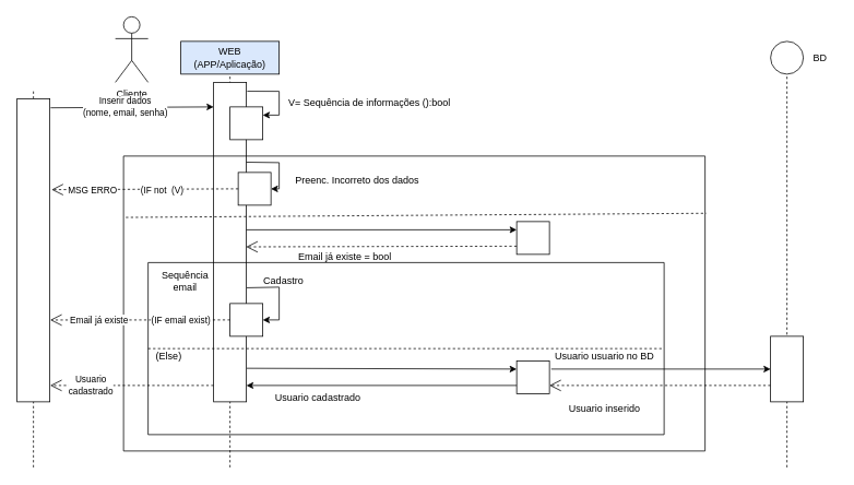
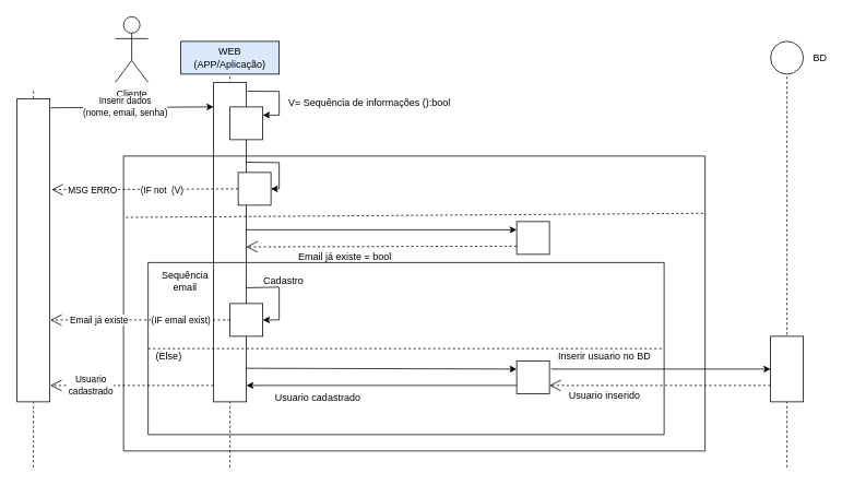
  <mxCell id="0" />
  <mxCell id="1" parent="0" />
  <mxCell id="2" value="" style="endArrow=none;dashed=1;html=1;rounded=0;" edge="1" parent="1"><mxGeometry width="50" height="50" relative="1" as="geometry"><mxPoint x="960" y="570" as="sourcePoint" /><mxPoint x="960" y="90" as="targetPoint" /></mxGeometry></mxCell>
  <mxCell id="3" value="" style="endArrow=none;dashed=1;html=1;rounded=0;" parent="1" edge="1"><mxGeometry width="50" height="50" relative="1" as="geometry"><mxPoint x="40" y="570" as="sourcePoint" /><mxPoint x="40" y="110" as="targetPoint" /></mxGeometry></mxCell>
  <mxCell id="4" value="" style="endArrow=none;dashed=1;html=1;rounded=0;entryX=0.5;entryY=1;entryDx=0;entryDy=0;" parent="1" target="32" edge="1"><mxGeometry width="50" height="50" relative="1" as="geometry"><mxPoint x="280" y="570" as="sourcePoint" /><mxPoint x="360" y="470" as="targetPoint" /></mxGeometry></mxCell>
  <mxCell id="5" value="Cliente" style="shape=umlActor;verticalLabelPosition=bottom;verticalAlign=top;html=1;" parent="1" vertex="1"><mxGeometry x="140" y="20" width="40" height="80" as="geometry" /></mxCell>
  <mxCell id="6" value="" style="rounded=0;whiteSpace=wrap;html=1;direction=south;" parent="1" vertex="1"><mxGeometry x="20" y="120" width="40" height="370" as="geometry" /></mxCell>
  <mxCell id="7" value="" style="endArrow=classic;html=1;rounded=0;exitX=0.03;exitY=-0.025;exitDx=0;exitDy=0;exitPerimeter=0;" parent="1" source="6" edge="1"><mxGeometry width="50" height="50" relative="1" as="geometry"><mxPoint x="360" y="360" as="sourcePoint" /><mxPoint x="260" y="130" as="targetPoint" /></mxGeometry></mxCell>
  <mxCell id="8" value="Inserir dados &lt;br&gt;(nome, email, senha)" style="edgeLabel;html=1;align=center;verticalAlign=middle;resizable=0;points=[];" parent="7" vertex="1" connectable="0"><mxGeometry x="-0.804" y="-1" relative="1" as="geometry"><mxPoint x="70" y="-2" as="offset" /></mxGeometry></mxCell>
  <mxCell id="9" value="" style="rounded=0;whiteSpace=wrap;html=1;direction=south;" parent="1" vertex="1"><mxGeometry x="260" y="100" width="40" height="390" as="geometry" /></mxCell>
  <mxCell id="10" value="" style="rounded=0;whiteSpace=wrap;html=1;" parent="1" vertex="1"><mxGeometry x="280" y="130" width="40" height="40" as="geometry" /></mxCell>
  <mxCell id="11" value="" style="rounded=0;whiteSpace=wrap;html=1;" parent="1" vertex="1"><mxGeometry x="280" y="370" width="40" height="40" as="geometry" /></mxCell>
  <mxCell id="12" value="" style="endArrow=classic;html=1;rounded=0;entryX=1;entryY=0.5;entryDx=0;entryDy=0;exitX=0.25;exitY=0;exitDx=0;exitDy=0;" parent="1" source="9" target="24" edge="1"><mxGeometry width="50" height="50" relative="1" as="geometry"><mxPoint x="300" y="210" as="sourcePoint" /><mxPoint x="410" y="310" as="targetPoint" /><Array as="points"><mxPoint x="340" y="198" /><mxPoint x="340" y="230" /></Array></mxGeometry></mxCell>
  <mxCell id="13" value="" style="endArrow=classic;html=1;rounded=0;exitX=0.028;exitY=-0.025;exitDx=0;exitDy=0;exitPerimeter=0;entryX=1;entryY=0.25;entryDx=0;entryDy=0;" parent="1" source="9" target="10" edge="1"><mxGeometry width="50" height="50" relative="1" as="geometry"><mxPoint x="360" y="360" as="sourcePoint" /><mxPoint x="430" y="250" as="targetPoint" /><Array as="points"><mxPoint x="340" y="111" /><mxPoint x="340" y="140" /></Array></mxGeometry></mxCell>
  <mxCell id="14" value="" style="swimlane;startSize=0;" parent="1" vertex="1"><mxGeometry x="150" y="190" width="710" height="360" as="geometry" /></mxCell>
- <mxCell id="15" value="Preenc. Incorreto dos dados" style="text;html=1;align=center;verticalAlign=middle;resizable=0;points=[];autosize=1;strokeColor=none;fillColor=none;" parent="14" vertex="1"><mxGeometry x="200" y="15" width="170" height="30" as="geometry" /></mxCell>
  <mxCell id="16" value="" style="swimlane;startSize=0;" parent="14" vertex="1"><mxGeometry x="30" y="130" width="630" height="210" as="geometry" /></mxCell>
  <mxCell id="17" value="Sequência &lt;br&gt;email" style="text;html=1;align=center;verticalAlign=middle;resizable=0;points=[];autosize=1;strokeColor=none;fillColor=none;" parent="16" vertex="1"><mxGeometry x="5" y="3" width="80" height="40" as="geometry" /></mxCell>
  <mxCell id="18" value="Cadastro" style="text;html=1;align=center;verticalAlign=middle;resizable=0;points=[];autosize=1;strokeColor=none;fillColor=none;" parent="16" vertex="1"><mxGeometry x="130" y="8" width="70" height="30" as="geometry" /></mxCell>
  <mxCell id="19" value="(Else)" style="text;html=1;align=center;verticalAlign=middle;resizable=0;points=[];autosize=1;strokeColor=none;fillColor=none;" parent="16" vertex="1"><mxGeometry y="100" width="50" height="30" as="geometry" /></mxCell>
  <mxCell id="20" value="" style="whiteSpace=wrap;html=1;aspect=fixed;" parent="16" vertex="1"><mxGeometry x="450" y="120" width="40" height="40" as="geometry" /></mxCell>
  <mxCell id="21" value="Usuario cadastrado" style="text;html=1;strokeColor=none;fillColor=none;align=center;verticalAlign=middle;whiteSpace=wrap;rounded=0;" parent="16" vertex="1"><mxGeometry x="150" y="150" width="115" height="30" as="geometry" /></mxCell>
- <mxCell id="22" value="Usuario usuario no BD" style="text;html=1;align=center;verticalAlign=middle;resizable=0;points=[];autosize=1;strokeColor=none;fillColor=none;" vertex="1" parent="16"><mxGeometry x="487" y="100" width="140" height="30" as="geometry" /></mxCell>
- <mxCell id="23" value="Usuario inserido" style="text;html=1;align=center;verticalAlign=middle;resizable=0;points=[];autosize=1;strokeColor=none;fillColor=none;" vertex="1" parent="16"><mxGeometry x="502" y="163" width="110" height="30" as="geometry" /></mxCell>
+ <mxCell id="22" value="Inserir usuario no BD" style="text;html=1;align=center;verticalAlign=middle;resizable=0;points=[];autosize=1;strokeColor=none;fillColor=none;" vertex="1" parent="16"><mxGeometry x="487" y="100" width="140" height="30" as="geometry" /></mxCell>
+ <mxCell id="23" value="Usuario inserido" style="text;html=1;align=center;verticalAlign=middle;resizable=0;points=[];autosize=1;strokeColor=none;fillColor=none;" vertex="1" parent="16"><mxGeometry x="502" y="148" width="110" height="30" as="geometry" /></mxCell>
  <mxCell id="24" value="" style="rounded=0;whiteSpace=wrap;html=1;" parent="14" vertex="1"><mxGeometry x="140" y="20" width="40" height="40" as="geometry" /></mxCell>
  <mxCell id="25" value="" style="whiteSpace=wrap;html=1;aspect=fixed;" parent="14" vertex="1"><mxGeometry x="480" y="80" width="40" height="40" as="geometry" /></mxCell>
  <mxCell id="26" value="Email já existe = bool" style="text;html=1;align=center;verticalAlign=middle;resizable=0;points=[];autosize=1;strokeColor=none;fillColor=none;" parent="14" vertex="1"><mxGeometry x="200" y="108" width="140" height="30" as="geometry" /></mxCell>
  <mxCell id="27" value="" style="endArrow=none;dashed=1;html=1;rounded=0;exitX=0;exitY=0.5;exitDx=0;exitDy=0;entryX=1;entryY=0.5;entryDx=0;entryDy=0;" parent="14" source="16" target="16" edge="1"><mxGeometry width="50" height="50" relative="1" as="geometry"><mxPoint x="280" y="170" as="sourcePoint" /><mxPoint x="330" y="120" as="targetPoint" /></mxGeometry></mxCell>
  <mxCell id="28" value="" style="endArrow=open;endSize=12;dashed=1;html=1;rounded=0;entryX=0.3;entryY=-0.054;entryDx=0;entryDy=0;entryPerimeter=0;exitX=0;exitY=0.5;exitDx=0;exitDy=0;" parent="1" source="24" target="6" edge="1"><mxGeometry width="160" relative="1" as="geometry"><mxPoint x="280" y="270" as="sourcePoint" /><mxPoint x="60" y="266" as="targetPoint" /></mxGeometry></mxCell>
  <mxCell id="29" value="MSG ERRO" style="edgeLabel;html=1;align=center;verticalAlign=middle;resizable=0;points=[];" parent="28" vertex="1" connectable="0"><mxGeometry x="0.647" y="1" relative="1" as="geometry"><mxPoint x="9" as="offset" /></mxGeometry></mxCell>
  <mxCell id="30" value="(IF not&amp;nbsp; (V)" style="edgeLabel;html=1;align=center;verticalAlign=middle;resizable=0;points=[];" parent="28" vertex="1" connectable="0"><mxGeometry x="-0.171" y="2" relative="1" as="geometry"><mxPoint y="-1" as="offset" /></mxGeometry></mxCell>
  <mxCell id="31" value="V= Sequência de informações ():bool" style="text;html=1;align=center;verticalAlign=middle;resizable=0;points=[];autosize=1;strokeColor=none;fillColor=none;" parent="1" vertex="1"><mxGeometry x="340" y="110" width="220" height="30" as="geometry" /></mxCell>
  <mxCell id="32" value="WEB (APP/Aplicação)" style="rounded=0;whiteSpace=wrap;html=1;fillColor=#dae8fc;" parent="1" vertex="1"><mxGeometry x="220" y="50" width="120" height="40" as="geometry" /></mxCell>
  <mxCell id="33" value="Email já existe" style="endArrow=open;endSize=12;dashed=1;html=1;rounded=0;exitX=0;exitY=0.5;exitDx=0;exitDy=0;entryX=0.73;entryY=-0.012;entryDx=0;entryDy=0;entryPerimeter=0;" parent="1" source="11" target="6" edge="1"><mxGeometry x="0.458" width="160" relative="1" as="geometry"><mxPoint x="260" y="330" as="sourcePoint" /><mxPoint x="420" y="330" as="targetPoint" /><mxPoint as="offset" /></mxGeometry></mxCell>
  <mxCell id="34" value="(IF email exist)" style="edgeLabel;html=1;align=center;verticalAlign=middle;resizable=0;points=[];" parent="33" vertex="1" connectable="0"><mxGeometry x="-0.23" y="2" relative="1" as="geometry"><mxPoint x="24" y="-2" as="offset" /></mxGeometry></mxCell>
  <mxCell id="35" value="" style="endArrow=classic;html=1;rounded=0;exitX=0.643;exitY=-0.013;exitDx=0;exitDy=0;exitPerimeter=0;entryX=1;entryY=0.5;entryDx=0;entryDy=0;" parent="1" source="9" target="11" edge="1"><mxGeometry width="50" height="50" relative="1" as="geometry"><mxPoint x="310" y="360" as="sourcePoint" /><mxPoint x="360" y="310" as="targetPoint" /><Array as="points"><mxPoint x="340" y="350" /><mxPoint x="340" y="390" /></Array></mxGeometry></mxCell>
  <mxCell id="36" value="" style="endArrow=none;dashed=1;html=1;rounded=0;exitX=0.004;exitY=0.208;exitDx=0;exitDy=0;exitPerimeter=0;entryX=1.002;entryY=0.194;entryDx=0;entryDy=0;entryPerimeter=0;" parent="1" source="14" target="14" edge="1"><mxGeometry width="50" height="50" relative="1" as="geometry"><mxPoint x="350" y="360" as="sourcePoint" /><mxPoint x="700" y="261" as="targetPoint" /></mxGeometry></mxCell>
  <mxCell id="37" value="" style="endArrow=classic;html=1;rounded=0;entryX=0;entryY=0.25;entryDx=0;entryDy=0;" parent="1" target="25" edge="1"><mxGeometry width="50" height="50" relative="1" as="geometry"><mxPoint x="300" y="280" as="sourcePoint" /><mxPoint x="480" y="310" as="targetPoint" /></mxGeometry></mxCell>
  <mxCell id="38" value="" style="endArrow=open;endSize=12;dashed=1;html=1;rounded=0;exitX=0;exitY=0.75;exitDx=0;exitDy=0;entryX=0.515;entryY=0.008;entryDx=0;entryDy=0;entryPerimeter=0;" parent="1" source="25" target="9" edge="1"><mxGeometry width="160" relative="1" as="geometry"><mxPoint x="370" y="330" as="sourcePoint" /><mxPoint x="530" y="330" as="targetPoint" /></mxGeometry></mxCell>
  <mxCell id="39" value="Usuario &lt;br&gt;cadastrado" style="endArrow=open;endSize=12;dashed=1;html=1;rounded=0;entryX=0.946;entryY=-0.012;entryDx=0;entryDy=0;entryPerimeter=0;" parent="1" target="6" edge="1"><mxGeometry x="0.504" width="160" relative="1" as="geometry"><mxPoint x="260" y="470" as="sourcePoint" /><mxPoint x="400" y="330" as="targetPoint" /><mxPoint as="offset" /></mxGeometry></mxCell>
  <mxCell id="40" value="" style="endArrow=classic;html=1;rounded=0;entryX=0;entryY=0.25;entryDx=0;entryDy=0;exitX=0.895;exitY=-0.013;exitDx=0;exitDy=0;exitPerimeter=0;" parent="1" source="9" target="20" edge="1"><mxGeometry width="50" height="50" relative="1" as="geometry"><mxPoint x="390" y="360" as="sourcePoint" /><mxPoint x="440" y="310" as="targetPoint" /></mxGeometry></mxCell>
  <mxCell id="41" value="" style="endArrow=classic;html=1;rounded=0;exitX=0;exitY=0.75;exitDx=0;exitDy=0;" parent="1" source="20" edge="1"><mxGeometry width="50" height="50" relative="1" as="geometry"><mxPoint x="390" y="360" as="sourcePoint" /><mxPoint x="300" y="470" as="targetPoint" /></mxGeometry></mxCell>
  <mxCell id="42" value="" style="endArrow=classic;html=1;rounded=0;exitX=0.037;exitY=1;exitDx=0;exitDy=0;exitPerimeter=0;entryX=0.5;entryY=1;entryDx=0;entryDy=0;" edge="1" parent="1" source="22" target="44"><mxGeometry width="50" height="50" relative="1" as="geometry"><mxPoint x="640" y="360" as="sourcePoint" /><mxPoint x="920" y="450" as="targetPoint" /></mxGeometry></mxCell>
  <mxCell id="43" value="" style="endArrow=open;endSize=12;dashed=1;html=1;rounded=0;entryX=1;entryY=0.75;entryDx=0;entryDy=0;exitX=0.75;exitY=1;exitDx=0;exitDy=0;" edge="1" parent="1" source="44" target="20"><mxGeometry width="160" relative="1" as="geometry"><mxPoint x="930" y="470" as="sourcePoint" /><mxPoint x="740" y="330" as="targetPoint" /></mxGeometry></mxCell>
  <mxCell id="44" value="" style="rounded=0;whiteSpace=wrap;html=1;direction=south;" vertex="1" parent="1"><mxGeometry x="940" y="410" width="40" height="80" as="geometry" /></mxCell>
  <mxCell id="45" value="" style="ellipse;whiteSpace=wrap;html=1;aspect=fixed;" vertex="1" parent="1"><mxGeometry x="940" y="50" width="40" height="40" as="geometry" /></mxCell>
  <mxCell id="46" value="BD" style="text;html=1;align=center;verticalAlign=middle;resizable=0;points=[];autosize=1;strokeColor=none;fillColor=none;" vertex="1" parent="1"><mxGeometry x="980" y="55" width="40" height="30" as="geometry" /></mxCell>
